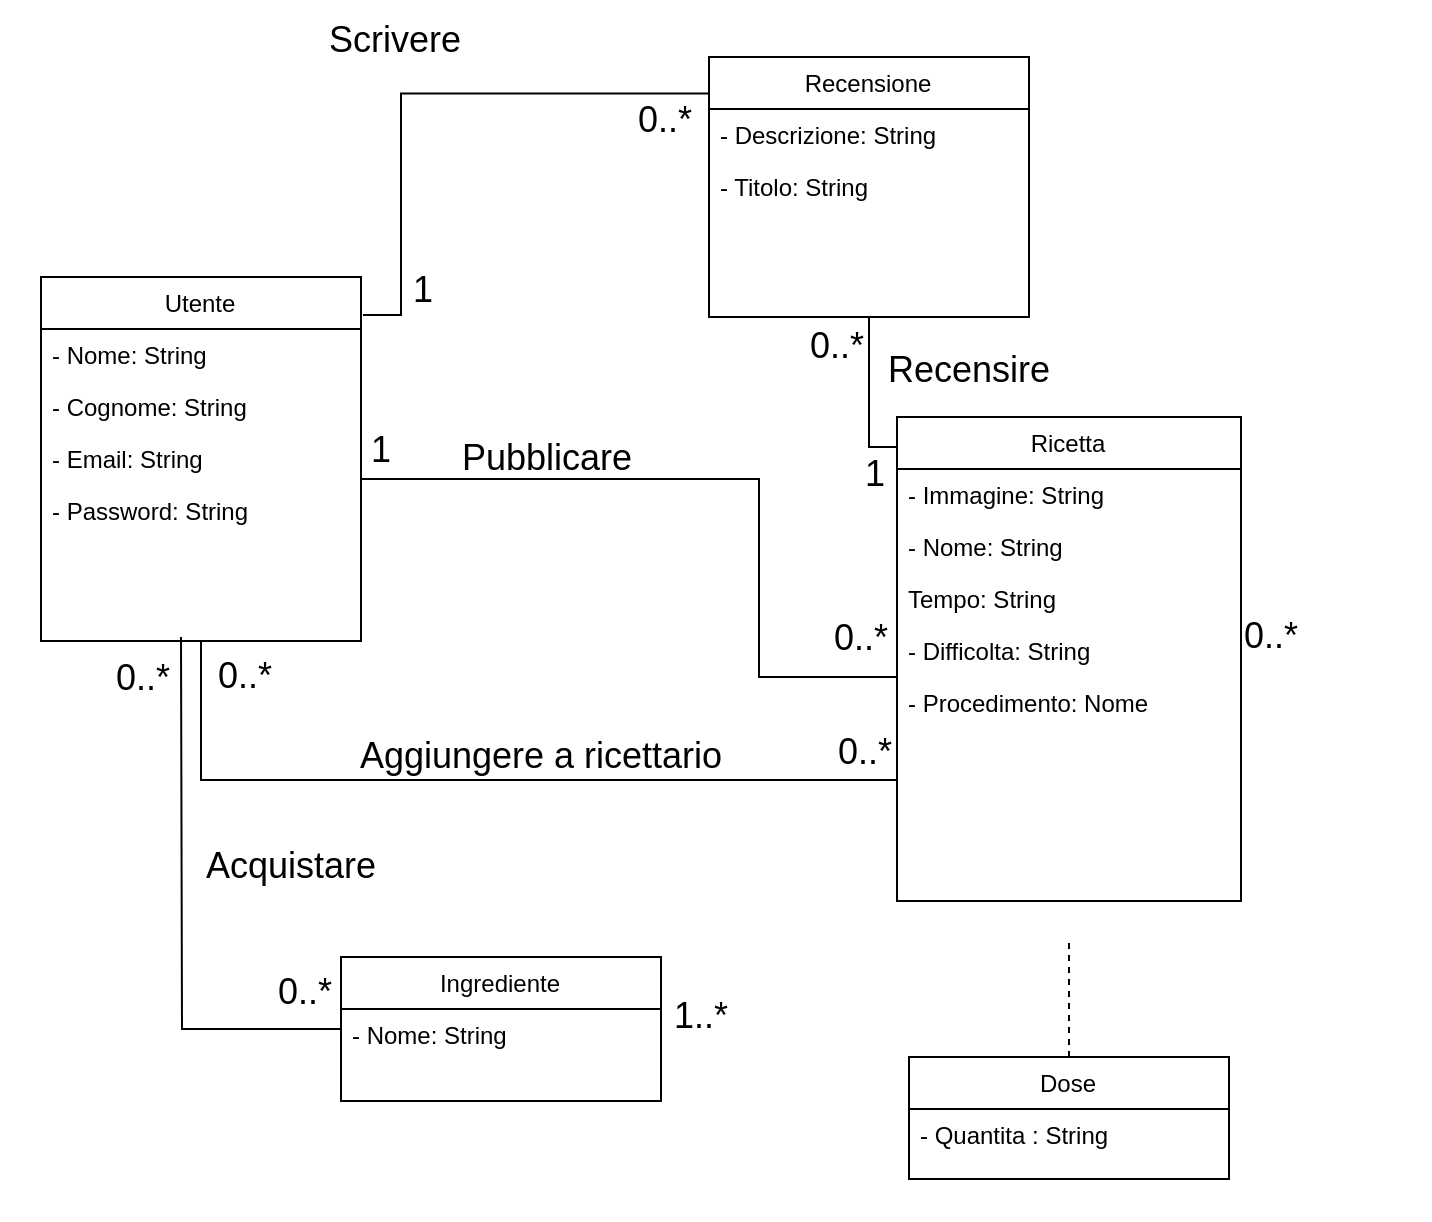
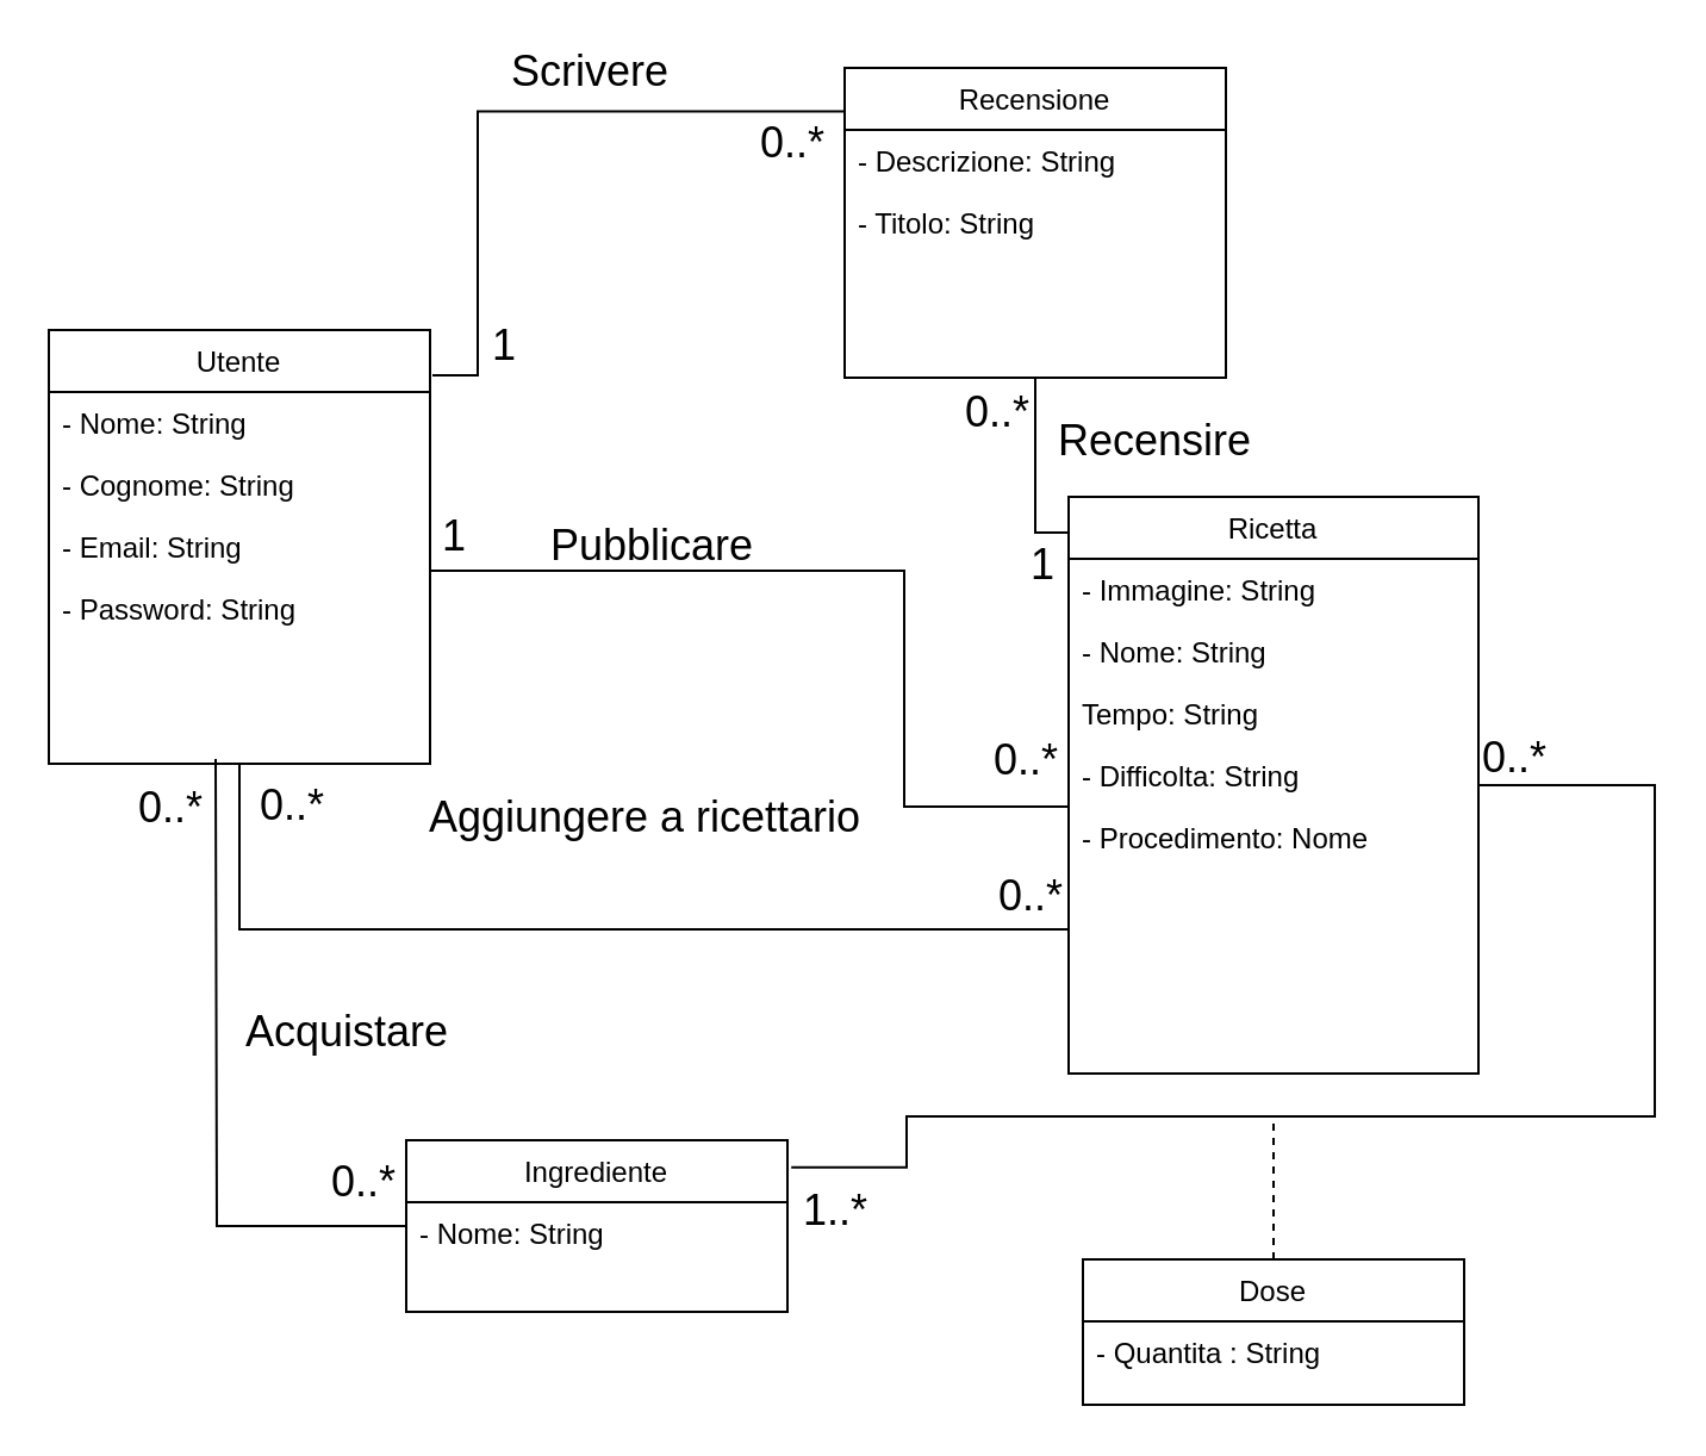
  <mxCell id="0" />
  <mxCell id="1" parent="0" />
  <mxCell id="2" style="edgeStyle=orthogonalEdgeStyle;rounded=0;orthogonalLoop=1;jettySize=auto;html=1;entryX=0;entryY=0.058;entryDx=0;entryDy=0;entryPerimeter=0;endArrow=none;endFill=0;" parent="1" source="6" target="17" edge="1"><mxGeometry relative="1" as="geometry"><Array as="points"><mxPoint x="379" y="239" /><mxPoint x="379" y="338" /><mxPoint x="448" y="338" /></Array></mxGeometry></mxCell>
  <mxCell id="3" value="&lt;font style=&quot;font-size: 18px&quot;&gt;1&lt;/font&gt;" style="edgeLabel;html=1;align=center;verticalAlign=middle;resizable=0;points=[];" parent="2" vertex="1" connectable="0"><mxGeometry x="-0.93" y="-2" relative="1" as="geometry"><mxPoint x="-7.67" y="-17" as="offset" /></mxGeometry></mxCell>
  <mxCell id="4" value="&lt;font style=&quot;font-size: 18px&quot;&gt;0..*&lt;/font&gt;" style="edgeLabel;html=1;align=center;verticalAlign=middle;resizable=0;points=[];" parent="2" vertex="1" connectable="0"><mxGeometry x="0.42" y="-3" relative="1" as="geometry"><mxPoint x="5.67" y="-23" as="offset" /></mxGeometry></mxCell>
  <mxCell id="5" style="edgeStyle=orthogonalEdgeStyle;rounded=0;orthogonalLoop=1;jettySize=auto;html=1;entryX=0;entryY=0.75;entryDx=0;entryDy=0;endArrow=none;endFill=0;" parent="1" source="6" target="17" edge="1"><mxGeometry relative="1" as="geometry"><Array as="points"><mxPoint x="100" y="389" /></Array></mxGeometry></mxCell>
  <mxCell id="6" value="Utente" style="swimlane;fontStyle=0;align=center;verticalAlign=top;childLayout=stackLayout;horizontal=1;startSize=26;horizontalStack=0;resizeParent=1;resizeLast=0;collapsible=1;marginBottom=0;rounded=0;shadow=0;strokeWidth=1;" parent="1" vertex="1"><mxGeometry x="20" y="138" width="160" height="182" as="geometry"><mxRectangle x="230" y="140" width="160" height="26" as="alternateBounds" /></mxGeometry></mxCell>
  <mxCell id="7" value="- Nome: String" style="text;align=left;verticalAlign=top;spacingLeft=4;spacingRight=4;overflow=hidden;rotatable=0;points=[[0,0.5],[1,0.5]];portConstraint=eastwest;" parent="6" vertex="1"><mxGeometry y="26" width="160" height="26" as="geometry" /></mxCell>
  <mxCell id="8" value="- Cognome: String" style="text;align=left;verticalAlign=top;spacingLeft=4;spacingRight=4;overflow=hidden;rotatable=0;points=[[0,0.5],[1,0.5]];portConstraint=eastwest;rounded=0;shadow=0;html=0;" parent="6" vertex="1"><mxGeometry y="52" width="160" height="26" as="geometry" /></mxCell>
  <mxCell id="9" value="- Email: String" style="text;align=left;verticalAlign=top;spacingLeft=4;spacingRight=4;overflow=hidden;rotatable=0;points=[[0,0.5],[1,0.5]];portConstraint=eastwest;rounded=0;shadow=0;html=0;" parent="6" vertex="1"><mxGeometry y="78" width="160" height="26" as="geometry" /></mxCell>
  <mxCell id="10" value="- Password: String" style="text;align=left;verticalAlign=top;spacingLeft=4;spacingRight=4;overflow=hidden;rotatable=0;points=[[0,0.5],[1,0.5]];portConstraint=eastwest;rounded=0;shadow=0;html=0;" parent="6" vertex="1"><mxGeometry y="104" width="160" height="26" as="geometry" /></mxCell>
  <mxCell id="11" style="edgeStyle=orthogonalEdgeStyle;rounded=0;orthogonalLoop=1;jettySize=auto;html=1;endArrow=none;endFill=0;" parent="1" source="14" edge="1"><mxGeometry relative="1" as="geometry"><mxPoint x="90" y="318" as="targetPoint" /></mxGeometry></mxCell>
  <mxCell id="12" value="&lt;span style=&quot;font-size: 18px&quot;&gt;0..*&lt;/span&gt;" style="edgeLabel;html=1;align=center;verticalAlign=middle;resizable=0;points=[];" parent="11" vertex="1" connectable="0"><mxGeometry x="-0.863" relative="1" as="geometry"><mxPoint y="-19" as="offset" /></mxGeometry></mxCell>
  <mxCell id="13" value="&lt;font style=&quot;font-size: 18px&quot;&gt;0..*&lt;/font&gt;" style="edgeLabel;html=1;align=center;verticalAlign=middle;resizable=0;points=[];" parent="11" vertex="1" connectable="0"><mxGeometry x="0.876" y="2" relative="1" as="geometry"><mxPoint x="-18" y="2.67" as="offset" /></mxGeometry></mxCell>
  <mxCell id="14" value="Ingrediente" style="swimlane;fontStyle=0;align=center;verticalAlign=top;childLayout=stackLayout;horizontal=1;startSize=26;horizontalStack=0;resizeParent=1;resizeLast=0;collapsible=1;marginBottom=0;rounded=0;shadow=0;strokeWidth=1;" parent="1" vertex="1"><mxGeometry x="170" y="478" width="160" height="72" as="geometry"><mxRectangle x="340" y="380" width="170" height="26" as="alternateBounds" /></mxGeometry></mxCell>
  <mxCell id="15" value="- Nome: String&#10;" style="text;align=left;verticalAlign=top;spacingLeft=4;spacingRight=4;overflow=hidden;rotatable=0;points=[[0,0.5],[1,0.5]];portConstraint=eastwest;" parent="14" vertex="1"><mxGeometry y="26" width="160" height="26" as="geometry" /></mxCell>
+ <mxCell id="16" style="edgeStyle=orthogonalEdgeStyle;rounded=0;orthogonalLoop=1;jettySize=auto;html=1;entryX=1.01;entryY=0.158;entryDx=0;entryDy=0;entryPerimeter=0;endArrow=none;endFill=0;" parent="1" source="17" target="14" edge="1"><mxGeometry relative="1" as="geometry"><Array as="points"><mxPoint x="694" y="329" /><mxPoint x="694" y="468" /><mxPoint x="380" y="468" /><mxPoint x="380" y="490" /></Array></mxGeometry></mxCell>
  <mxCell id="17" value="Ricetta" style="swimlane;fontStyle=0;align=center;verticalAlign=top;childLayout=stackLayout;horizontal=1;startSize=26;horizontalStack=0;resizeParent=1;resizeLast=0;collapsible=1;marginBottom=0;rounded=0;shadow=0;strokeWidth=1;" parent="1" vertex="1"><mxGeometry x="448" y="208" width="172" height="242" as="geometry"><mxRectangle x="550" y="140" width="160" height="26" as="alternateBounds" /></mxGeometry></mxCell>
  <mxCell id="18" value="- Immagine: String" style="text;align=left;verticalAlign=top;spacingLeft=4;spacingRight=4;overflow=hidden;rotatable=0;points=[[0,0.5],[1,0.5]];portConstraint=eastwest;" parent="17" vertex="1"><mxGeometry y="26" width="172" height="26" as="geometry" /></mxCell>
  <mxCell id="19" value="- Nome: String" style="text;align=left;verticalAlign=top;spacingLeft=4;spacingRight=4;overflow=hidden;rotatable=0;points=[[0,0.5],[1,0.5]];portConstraint=eastwest;rounded=0;shadow=0;html=0;" parent="17" vertex="1"><mxGeometry y="52" width="172" height="26" as="geometry" /></mxCell>
  <mxCell id="20" value="Tempo: String" style="text;align=left;verticalAlign=top;spacingLeft=4;spacingRight=4;overflow=hidden;rotatable=0;points=[[0,0.5],[1,0.5]];portConstraint=eastwest;rounded=0;shadow=0;html=0;" parent="17" vertex="1"><mxGeometry y="78" width="172" height="26" as="geometry" /></mxCell>
  <mxCell id="21" value="- Difficolta: String" style="text;align=left;verticalAlign=top;spacingLeft=4;spacingRight=4;overflow=hidden;rotatable=0;points=[[0,0.5],[1,0.5]];portConstraint=eastwest;" parent="17" vertex="1"><mxGeometry y="104" width="172" height="26" as="geometry" /></mxCell>
  <mxCell id="22" value="- Procedimento: Nome" style="text;align=left;verticalAlign=top;spacingLeft=4;spacingRight=4;overflow=hidden;rotatable=0;points=[[0,0.5],[1,0.5]];portConstraint=eastwest;" parent="17" vertex="1"><mxGeometry y="130" width="172" height="26" as="geometry" /></mxCell>
  <mxCell id="23" style="edgeStyle=orthogonalEdgeStyle;rounded=0;orthogonalLoop=1;jettySize=auto;html=1;endArrow=none;endFill=0;dashed=1;" parent="1" source="24" edge="1"><mxGeometry relative="1" as="geometry"><mxPoint x="534" y="468" as="targetPoint" /><Array as="points"><mxPoint x="534" y="468" /></Array></mxGeometry></mxCell>
  <mxCell id="24" value="Dose" style="swimlane;fontStyle=0;align=center;verticalAlign=top;childLayout=stackLayout;horizontal=1;startSize=26;horizontalStack=0;resizeParent=1;resizeLast=0;collapsible=1;marginBottom=0;rounded=0;shadow=0;strokeWidth=1;" parent="1" vertex="1"><mxGeometry x="454" y="528" width="160" height="61" as="geometry"><mxRectangle x="340" y="380" width="170" height="26" as="alternateBounds" /></mxGeometry></mxCell>
  <mxCell id="25" value="- Quantita : String" style="text;align=left;verticalAlign=top;spacingLeft=4;spacingRight=4;overflow=hidden;rotatable=0;points=[[0,0.5],[1,0.5]];portConstraint=eastwest;" parent="24" vertex="1"><mxGeometry y="26" width="160" height="26" as="geometry" /></mxCell>
  <mxCell id="26" style="edgeStyle=orthogonalEdgeStyle;rounded=0;orthogonalLoop=1;jettySize=auto;html=1;endArrow=none;endFill=0;exitX=0.004;exitY=0.14;exitDx=0;exitDy=0;exitPerimeter=0;" parent="1" source="31" edge="1"><mxGeometry relative="1" as="geometry"><mxPoint x="181" y="157" as="targetPoint" /><Array as="points"><mxPoint x="200" y="46" /><mxPoint x="200" y="157" /></Array></mxGeometry></mxCell>
  <mxCell id="27" value="&lt;font style=&quot;font-size: 18px&quot;&gt;1&lt;/font&gt;" style="edgeLabel;html=1;align=center;verticalAlign=middle;resizable=0;points=[];" parent="26" vertex="1" connectable="0"><mxGeometry x="0.583" y="-1" relative="1" as="geometry"><mxPoint x="11" y="27.47" as="offset" /></mxGeometry></mxCell>
  <mxCell id="28" style="edgeStyle=orthogonalEdgeStyle;rounded=0;orthogonalLoop=1;jettySize=auto;html=1;entryX=0;entryY=0.062;entryDx=0;entryDy=0;entryPerimeter=0;endArrow=none;endFill=0;" parent="1" source="31" target="17" edge="1"><mxGeometry relative="1" as="geometry"><Array as="points"><mxPoint x="434" y="223" /></Array></mxGeometry></mxCell>
  <mxCell id="29" value="&lt;font style=&quot;font-size: 18px&quot;&gt;0..*&lt;/font&gt;" style="edgeLabel;html=1;align=center;verticalAlign=middle;resizable=0;points=[];" parent="28" vertex="1" connectable="0"><mxGeometry x="-0.646" y="-2" relative="1" as="geometry"><mxPoint x="-15" as="offset" /></mxGeometry></mxCell>
  <mxCell id="30" value="&lt;font style=&quot;font-size: 18px&quot;&gt;1&lt;/font&gt;" style="edgeLabel;html=1;align=center;verticalAlign=middle;resizable=0;points=[];" parent="28" vertex="1" connectable="0"><mxGeometry x="0.19" y="1" relative="1" as="geometry"><mxPoint x="1" y="31" as="offset" /></mxGeometry></mxCell>
  <mxCell id="31" value="Recensione" style="swimlane;fontStyle=0;align=center;verticalAlign=top;childLayout=stackLayout;horizontal=1;startSize=26;horizontalStack=0;resizeParent=1;resizeLast=0;collapsible=1;marginBottom=0;rounded=0;shadow=0;strokeWidth=1;" parent="1" vertex="1"><mxGeometry x="354" y="28" width="160" height="130" as="geometry"><mxRectangle x="130" y="380" width="160" height="26" as="alternateBounds" /></mxGeometry></mxCell>
  <mxCell id="32" value="- Descrizione: String" style="text;align=left;verticalAlign=top;spacingLeft=4;spacingRight=4;overflow=hidden;rotatable=0;points=[[0,0.5],[1,0.5]];portConstraint=eastwest;" parent="31" vertex="1"><mxGeometry y="26" width="160" height="26" as="geometry" /></mxCell>
  <mxCell id="33" value="- Titolo: String" style="text;align=left;verticalAlign=top;spacingLeft=4;spacingRight=4;overflow=hidden;rotatable=0;points=[[0,0.5],[1,0.5]];portConstraint=eastwest;" parent="31" vertex="1"><mxGeometry y="52" width="160" height="26" as="geometry" /></mxCell>
  <mxCell id="34" value="&lt;font style=&quot;font-size: 18px&quot;&gt;0..*&lt;/font&gt;" style="text;html=1;align=center;verticalAlign=middle;resizable=0;points=[];autosize=1;" parent="1" vertex="1"><mxGeometry x="312" y="50" width="40" height="20" as="geometry" /></mxCell>
  <mxCell id="35" value="&lt;font style=&quot;font-size: 18px&quot;&gt;0..*&lt;/font&gt;" style="text;html=1;align=center;verticalAlign=middle;resizable=0;points=[];autosize=1;" parent="1" vertex="1"><mxGeometry x="615" y="308" width="40" height="20" as="geometry" /></mxCell>
  <mxCell id="36" value="&lt;font style=&quot;font-size: 18px&quot;&gt;1..*&lt;/font&gt;" style="text;html=1;align=center;verticalAlign=middle;resizable=0;points=[];autosize=1;" parent="1" vertex="1"><mxGeometry x="330" y="498" width="40" height="20" as="geometry" /></mxCell>
  <mxCell id="37" value="&lt;font style=&quot;font-size: 18px&quot;&gt;0..*&lt;/font&gt;" style="text;html=1;align=center;verticalAlign=middle;resizable=0;points=[];autosize=1;" parent="1" vertex="1"><mxGeometry x="103" y="328" width="37" height="20" as="geometry" /></mxCell>
  <mxCell id="38" value="&lt;font style=&quot;font-size: 18px&quot;&gt;0..*&lt;/font&gt;" style="text;html=1;align=center;verticalAlign=middle;resizable=0;points=[];autosize=1;" parent="1" vertex="1"><mxGeometry x="413" y="366" width="37" height="20" as="geometry" /></mxCell>
- <mxCell id="39" value="&lt;font style=&quot;font-size: 18px&quot;&gt;Scrivere&lt;/font&gt;" style="text;html=1;align=center;verticalAlign=middle;resizable=0;points=[];autosize=1;" parent="1" vertex="1"><mxGeometry x="159" y="10" width="76" height="20" as="geometry" /></mxCell>
+ <mxCell id="39" value="&lt;font style=&quot;font-size: 18px&quot;&gt;Scrivere&lt;/font&gt;" style="text;html=1;align=center;verticalAlign=middle;resizable=0;points=[];autosize=1;" parent="1" vertex="1"><mxGeometry x="209" y="20" width="76" height="20" as="geometry" /></mxCell>
  <mxCell id="40" value="&lt;font style=&quot;font-size: 18px&quot;&gt;Pubblicare&lt;/font&gt;" style="text;html=1;align=center;verticalAlign=middle;resizable=0;points=[];autosize=1;" parent="1" vertex="1"><mxGeometry x="225" y="219" width="95" height="20" as="geometry" /></mxCell>
- <mxCell id="41" value="&lt;font style=&quot;font-size: 18px&quot;&gt;Aggiungere a ricettario&lt;/font&gt;" style="text;html=1;align=center;verticalAlign=middle;resizable=0;points=[];autosize=1;" parent="1" vertex="1"><mxGeometry x="174" y="368" width="191" height="20" as="geometry" /></mxCell>
+ <mxCell id="41" value="&lt;font style=&quot;font-size: 18px&quot;&gt;Aggiungere a ricettario&lt;/font&gt;" style="text;html=1;align=center;verticalAlign=middle;resizable=0;points=[];autosize=1;" parent="1" vertex="1"><mxGeometry x="174" y="333" width="191" height="20" as="geometry" /></mxCell>
  <mxCell id="42" value="&lt;font style=&quot;font-size: 18px&quot;&gt;Recensire&lt;/font&gt;" style="text;html=1;align=center;verticalAlign=middle;resizable=0;points=[];autosize=1;" parent="1" vertex="1"><mxGeometry x="438" y="175" width="91" height="20" as="geometry" /></mxCell>
  <mxCell id="43" value="&lt;span style=&quot;color: rgba(0 , 0 , 0 , 0) ; font-family: monospace ; font-size: 0px&quot;&gt;%3CmxGraphModel%3E%3Croot%3E%3CmxCell%20id%3D%220%22%2F%3E%3CmxCell%20id%3D%221%22%20parent%3D%220%22%2F%3E%3CmxCell%20id%3D%222%22%20value%3D%22%26lt%3Bfont%20style%3D%26quot%3Bfont-size%3A%2018px%26quot%3B%26gt%3BScrivere%26lt%3B%2Ffont%26gt%3B%22%20style%3D%22text%3Bhtml%3D1%3Balign%3Dcenter%3BverticalAlign%3Dmiddle%3Bresizable%3D0%3Bpoints%3D%5B%5D%3Bautosize%3D1%3B%22%20vertex%3D%221%22%20parent%3D%221%22%3E%3CmxGeometry%20x%3D%22269%22%20y%3D%22-68%22%20width%3D%2276%22%20height%3D%2220%22%20as%3D%22geometry%22%2F%3E%3C%2FmxCell%3E%3C%2Froot%3E%3C%2FmxGraphModel%3E&lt;/span&gt;" style="text;html=1;align=center;verticalAlign=middle;resizable=0;points=[];autosize=1;" parent="1" vertex="1"><mxGeometry x="105" y="427" width="10" height="22" as="geometry" /></mxCell>
  <mxCell id="44" value="&lt;font style=&quot;font-size: 18px&quot;&gt;Acquistare&lt;/font&gt;" style="text;html=1;align=center;verticalAlign=middle;resizable=0;points=[];autosize=1;" parent="1" vertex="1"><mxGeometry x="97" y="423" width="95" height="20" as="geometry" /></mxCell>
